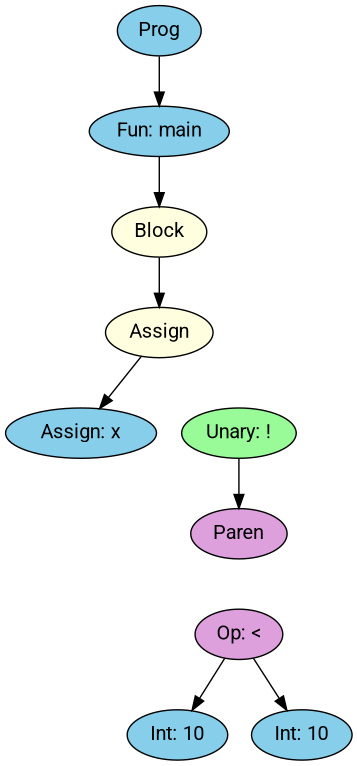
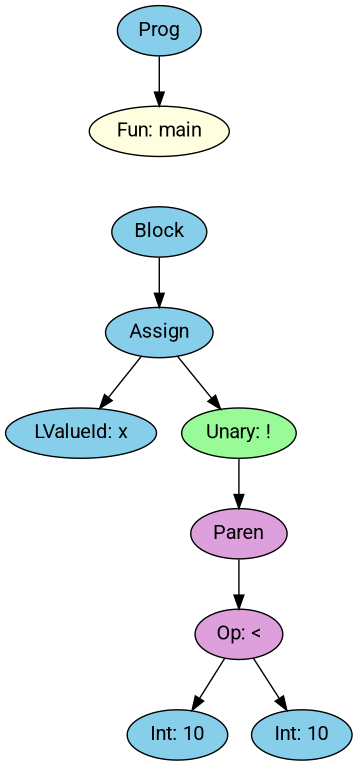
  digraph {
    fontname=Roboto
    node [fillcolor=skyblue fontname=Roboto style=filled]
    edge [fontname=Roboto]
    n1 [label=Prog]
-   n2 [label="Fun: main"]
-   n3 [fillcolor=lightyellow label=Block]
-   n4 [fillcolor=lightyellow label=Assign]
-   n5 [label="Assign: x"]
+   n2 [fillcolor=lightyellow label="Fun: main"]
+   n3 [label=Block]
+   n4 [label=Assign]
+   n5 [label="LValueId: x"]
    n6 [fillcolor=palegreen label="Unary: !"]
    n7 [fillcolor=plum label=Paren]
    n8 [fillcolor=plum label="Op: <"]
    n9 [label="Int: 10"]
    n10 [label="Int: 10"]
    n1 -> n2
-   n2 -> n3
    n3 -> n4
    n4 -> n5
+   n4 -> n6
    n6 -> n7
+   n7 -> n8
    n8 -> n9
    n8 -> n10
  }
